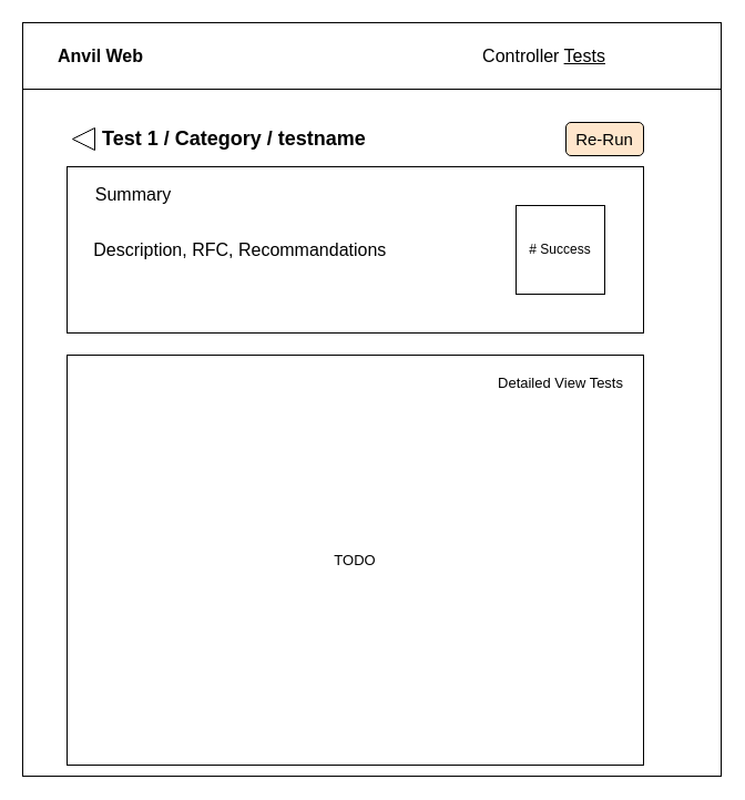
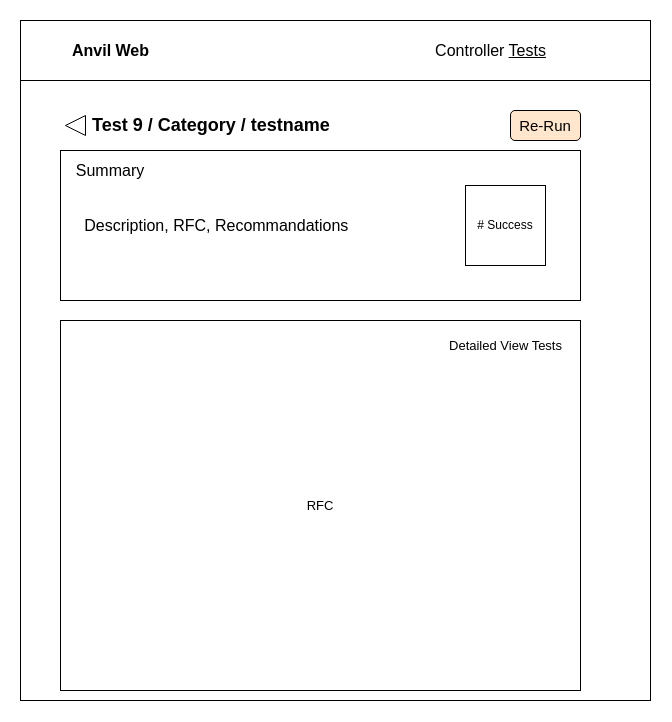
  <mxCell id="0" />
  <mxCell id="1" parent="0" />
  <mxCell id="2" value="" style="rounded=0;whiteSpace=wrap;html=1;fillColor=none;" parent="1" vertex="1"><mxGeometry x="20" y="20" width="630" height="680" as="geometry" /></mxCell>
  <mxCell id="3" value="" style="rounded=0;whiteSpace=wrap;html=1;fillColor=none;" parent="1" vertex="1"><mxGeometry x="20" y="20" width="630" height="60" as="geometry" /></mxCell>
- <mxCell id="4" value="&lt;b&gt;&lt;font style=&quot;font-size: 16px;&quot;&gt;Anvil Web&lt;/font&gt;&lt;/b&gt;" style="text;html=1;align=center;verticalAlign=middle;resizable=0;points=[];autosize=1;strokeColor=none;fillColor=none;" parent="1" vertex="1"><mxGeometry x="40" y="35" width="100" height="30" as="geometry" /></mxCell>
+ <mxCell id="4" value="&lt;b&gt;&lt;font style=&quot;font-size: 16px;&quot;&gt;Anvil Web&lt;/font&gt;&lt;/b&gt;" style="text;html=1;align=center;verticalAlign=middle;resizable=0;points=[];autosize=1;strokeColor=none;fillColor=none;" parent="1" vertex="1"><mxGeometry x="60" y="35" width="100" height="30" as="geometry" /></mxCell>
  <mxCell id="5" value="&lt;font style=&quot;font-size: 16px;&quot;&gt;Controller &lt;u&gt;Tests&lt;/u&gt;&lt;/font&gt;" style="text;html=1;align=center;verticalAlign=middle;resizable=0;points=[];autosize=1;strokeColor=none;fillColor=none;" parent="1" vertex="1"><mxGeometry x="425" y="35" width="130" height="30" as="geometry" /></mxCell>
  <mxCell id="6" value="&amp;nbsp; &amp;nbsp; &amp;nbsp;Description, RFC, Recommandations" style="rounded=0;whiteSpace=wrap;html=1;fontSize=16;fillColor=none;align=left;" parent="1" vertex="1"><mxGeometry x="60" y="150" width="520" height="150" as="geometry" /></mxCell>
- <mxCell id="7" value="Test 1 / Category / testname" style="text;html=1;strokeColor=none;fillColor=none;align=left;verticalAlign=middle;whiteSpace=wrap;rounded=0;fontSize=18;fontStyle=1" parent="1" vertex="1"><mxGeometry x="90" y="110" width="260" height="30" as="geometry" /></mxCell>
- <mxCell id="8" value="Summary" style="text;html=1;strokeColor=none;fillColor=none;align=center;verticalAlign=middle;whiteSpace=wrap;rounded=0;fontSize=16;" parent="1" vertex="1"><mxGeometry x="90" y="160" width="60" height="30" as="geometry" /></mxCell>
+ <mxCell id="7" value="Test 9 / Category / testname" style="text;html=1;strokeColor=none;fillColor=none;align=left;verticalAlign=middle;whiteSpace=wrap;rounded=0;fontSize=18;fontStyle=1" parent="1" vertex="1"><mxGeometry x="90" y="110" width="260" height="30" as="geometry" /></mxCell>
+ <mxCell id="8" value="Summary" style="text;html=1;strokeColor=none;fillColor=none;align=center;verticalAlign=middle;whiteSpace=wrap;rounded=0;fontSize=16;" parent="1" vertex="1"><mxGeometry x="80" y="155" width="60" height="30" as="geometry" /></mxCell>
  <mxCell id="9" value="Re-Run" style="rounded=1;whiteSpace=wrap;html=1;fontSize=15;fillColor=#ffe6cc;" parent="1" vertex="1"><mxGeometry x="510" y="110" width="70" height="30" as="geometry" /></mxCell>
- <mxCell id="10" value="TODO" style="rounded=0;whiteSpace=wrap;html=1;fontSize=13;fillColor=none;" parent="1" vertex="1"><mxGeometry x="60" y="320" width="520" height="370" as="geometry" /></mxCell>
+ <mxCell id="10" value="RFC" style="rounded=0;whiteSpace=wrap;html=1;fontSize=13;fillColor=none;" parent="1" vertex="1"><mxGeometry x="60" y="320" width="520" height="370" as="geometry" /></mxCell>
  <mxCell id="11" value="Detailed View Tests" style="text;html=1;align=center;verticalAlign=middle;resizable=0;points=[];autosize=1;strokeColor=none;fillColor=none;fontSize=13;" parent="1" vertex="1"><mxGeometry x="435" y="330" width="140" height="30" as="geometry" /></mxCell>
  <mxCell id="12" value="" style="triangle;whiteSpace=wrap;html=1;fontSize=13;fillColor=none;rotation=-180;" parent="1" vertex="1"><mxGeometry x="65" y="115" width="20" height="20" as="geometry" /></mxCell>
  <mxCell id="13" value="# Success" style="whiteSpace=wrap;html=1;aspect=fixed;rounded=0;" parent="1" vertex="1"><mxGeometry x="465" y="185" width="80" height="80" as="geometry" /></mxCell>
